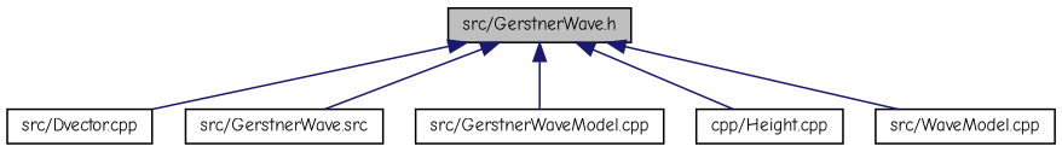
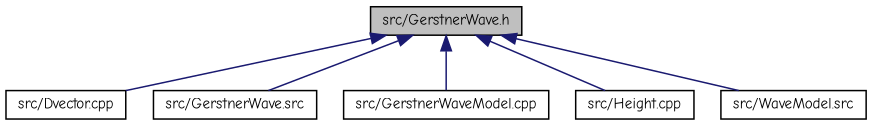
  digraph {
    fontname="Comic Neue"
    node [color=black fillcolor=white fontname="Comic Neue" fontsize=10 shape=record style=filled]
    edge [color=midnightblue dir=back fontname="Comic Neue" fontsize=10 labelfontname=Helvetica labelfontsize=10 style=solid]
    n1 [fillcolor=grey75 fontcolor=black height=0.2 label="src/GerstnerWave.h" width=0.4]
    n2 [height=0.2 label="src/Dvector.cpp" width=0.4]
    n3 [height=0.2 label="src/GerstnerWave.src" width=0.4]
    n4 [height=0.2 label="src/GerstnerWaveModel.cpp" width=0.4]
-   n5 [height=0.2 label="cpp/Height.cpp" width=0.4]
-   n6 [height=0.2 label="src/WaveModel.cpp" width=0.4]
+   n5 [height=0.2 label="src/Height.cpp" width=0.4]
+   n6 [height=0.2 label="src/WaveModel.src" width=0.4]
    n1 -> n2
    n1 -> n3
    n1 -> n4
    n1 -> n5
    n1 -> n6
  }
